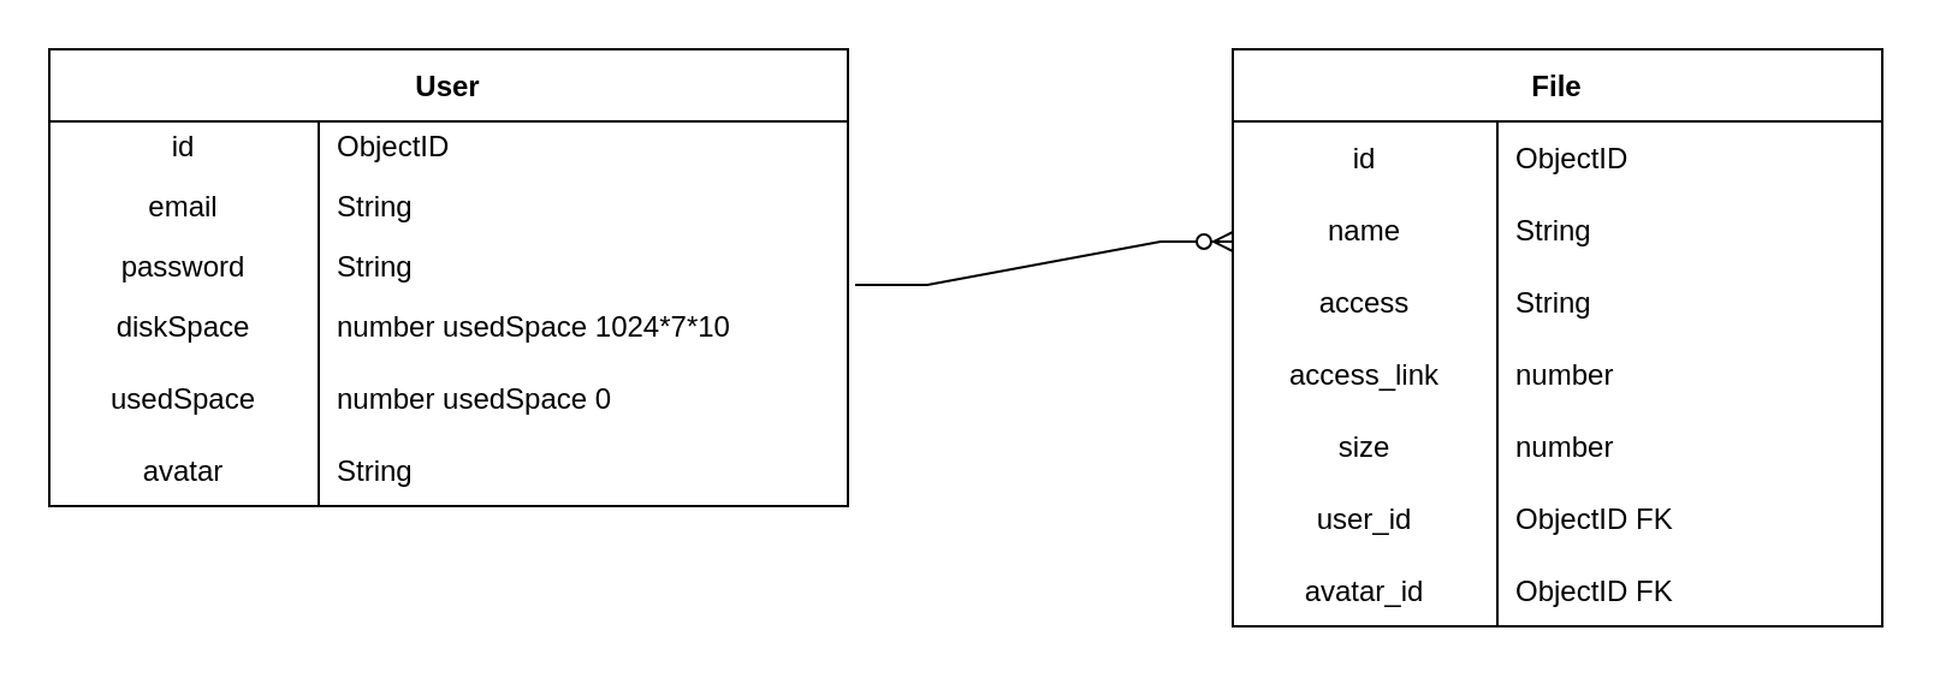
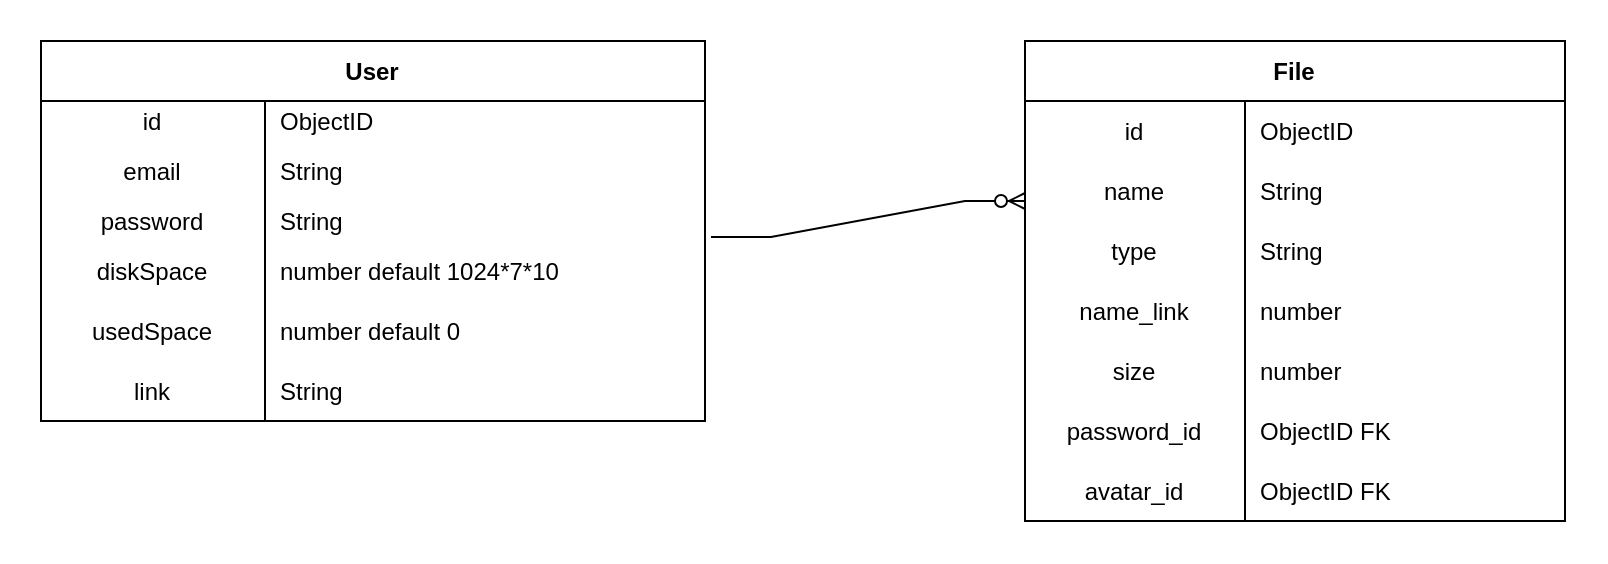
  <mxCell id="0" />
  <mxCell id="1" parent="0" />
  <mxCell id="2" value="File" style="shape=table;startSize=30;container=1;collapsible=1;childLayout=tableLayout;fixedRows=1;rowLines=0;fontStyle=1;align=center;resizeLast=1;" vertex="1" parent="1"><mxGeometry x="512" y="20" width="270" height="240" as="geometry" /></mxCell>
  <mxCell id="3" value="" style="shape=tableRow;horizontal=0;startSize=0;swimlaneHead=0;swimlaneBody=0;fillColor=none;collapsible=0;dropTarget=0;points=[[0,0.5],[1,0.5]];portConstraint=eastwest;top=0;left=0;right=0;bottom=0;" vertex="1" parent="2"><mxGeometry y="30" width="270" height="30" as="geometry" /></mxCell>
  <mxCell id="4" value="id" style="shape=partialRectangle;connectable=0;fillColor=none;top=0;left=0;bottom=0;right=0;editable=1;overflow=hidden;" vertex="1" parent="3"><mxGeometry width="110" height="30" as="geometry"><mxRectangle width="110" height="30" as="alternateBounds" /></mxGeometry></mxCell>
  <mxCell id="5" value="ObjectID" style="shape=partialRectangle;connectable=0;fillColor=none;top=0;left=0;bottom=0;right=0;align=left;spacingLeft=6;overflow=hidden;" vertex="1" parent="3"><mxGeometry x="110" width="160" height="30" as="geometry"><mxRectangle width="160" height="30" as="alternateBounds" /></mxGeometry></mxCell>
  <mxCell id="6" value="" style="shape=tableRow;horizontal=0;startSize=0;swimlaneHead=0;swimlaneBody=0;fillColor=none;collapsible=0;dropTarget=0;points=[[0,0.5],[1,0.5]];portConstraint=eastwest;top=0;left=0;right=0;bottom=0;" vertex="1" parent="2"><mxGeometry y="60" width="270" height="30" as="geometry" /></mxCell>
  <mxCell id="7" value="name" style="shape=partialRectangle;connectable=0;fillColor=none;top=0;left=0;bottom=0;right=0;editable=1;overflow=hidden;" vertex="1" parent="6"><mxGeometry width="110" height="30" as="geometry"><mxRectangle width="110" height="30" as="alternateBounds" /></mxGeometry></mxCell>
  <mxCell id="8" value="String" style="shape=partialRectangle;connectable=0;fillColor=none;top=0;left=0;bottom=0;right=0;align=left;spacingLeft=6;overflow=hidden;" vertex="1" parent="6"><mxGeometry x="110" width="160" height="30" as="geometry"><mxRectangle width="160" height="30" as="alternateBounds" /></mxGeometry></mxCell>
  <mxCell id="9" value="" style="shape=tableRow;horizontal=0;startSize=0;swimlaneHead=0;swimlaneBody=0;fillColor=none;collapsible=0;dropTarget=0;points=[[0,0.5],[1,0.5]];portConstraint=eastwest;top=0;left=0;right=0;bottom=0;" vertex="1" parent="2"><mxGeometry y="90" width="270" height="30" as="geometry" /></mxCell>
- <mxCell id="10" value="access" style="shape=partialRectangle;connectable=0;fillColor=none;top=0;left=0;bottom=0;right=0;editable=1;overflow=hidden;" vertex="1" parent="9"><mxGeometry width="110" height="30" as="geometry"><mxRectangle width="110" height="30" as="alternateBounds" /></mxGeometry></mxCell>
+ <mxCell id="10" value="type" style="shape=partialRectangle;connectable=0;fillColor=none;top=0;left=0;bottom=0;right=0;editable=1;overflow=hidden;" vertex="1" parent="9"><mxGeometry width="110" height="30" as="geometry"><mxRectangle width="110" height="30" as="alternateBounds" /></mxGeometry></mxCell>
  <mxCell id="11" value="String" style="shape=partialRectangle;connectable=0;fillColor=none;top=0;left=0;bottom=0;right=0;align=left;spacingLeft=6;overflow=hidden;" vertex="1" parent="9"><mxGeometry x="110" width="160" height="30" as="geometry"><mxRectangle width="160" height="30" as="alternateBounds" /></mxGeometry></mxCell>
  <mxCell id="12" value="" style="shape=tableRow;horizontal=0;startSize=0;swimlaneHead=0;swimlaneBody=0;fillColor=none;collapsible=0;dropTarget=0;points=[[0,0.5],[1,0.5]];portConstraint=eastwest;top=0;left=0;right=0;bottom=0;" vertex="1" parent="2"><mxGeometry y="120" width="270" height="30" as="geometry" /></mxCell>
- <mxCell id="13" value="access_link" style="shape=partialRectangle;connectable=0;fillColor=none;top=0;left=0;bottom=0;right=0;editable=1;overflow=hidden;" vertex="1" parent="12"><mxGeometry width="110" height="30" as="geometry"><mxRectangle width="110" height="30" as="alternateBounds" /></mxGeometry></mxCell>
+ <mxCell id="13" value="name_link" style="shape=partialRectangle;connectable=0;fillColor=none;top=0;left=0;bottom=0;right=0;editable=1;overflow=hidden;" vertex="1" parent="12"><mxGeometry width="110" height="30" as="geometry"><mxRectangle width="110" height="30" as="alternateBounds" /></mxGeometry></mxCell>
  <mxCell id="14" value="number" style="shape=partialRectangle;connectable=0;fillColor=none;top=0;left=0;bottom=0;right=0;align=left;spacingLeft=6;overflow=hidden;" vertex="1" parent="12"><mxGeometry x="110" width="160" height="30" as="geometry"><mxRectangle width="160" height="30" as="alternateBounds" /></mxGeometry></mxCell>
  <mxCell id="15" value="" style="shape=tableRow;horizontal=0;startSize=0;swimlaneHead=0;swimlaneBody=0;fillColor=none;collapsible=0;dropTarget=0;points=[[0,0.5],[1,0.5]];portConstraint=eastwest;top=0;left=0;right=0;bottom=0;" vertex="1" parent="2"><mxGeometry y="150" width="270" height="30" as="geometry" /></mxCell>
  <mxCell id="16" value="size" style="shape=partialRectangle;connectable=0;fillColor=none;top=0;left=0;bottom=0;right=0;editable=1;overflow=hidden;" vertex="1" parent="15"><mxGeometry width="110" height="30" as="geometry"><mxRectangle width="110" height="30" as="alternateBounds" /></mxGeometry></mxCell>
  <mxCell id="17" value="number" style="shape=partialRectangle;connectable=0;fillColor=none;top=0;left=0;bottom=0;right=0;align=left;spacingLeft=6;overflow=hidden;" vertex="1" parent="15"><mxGeometry x="110" width="160" height="30" as="geometry"><mxRectangle width="160" height="30" as="alternateBounds" /></mxGeometry></mxCell>
  <mxCell id="18" value="" style="shape=tableRow;horizontal=0;startSize=0;swimlaneHead=0;swimlaneBody=0;fillColor=none;collapsible=0;dropTarget=0;points=[[0,0.5],[1,0.5]];portConstraint=eastwest;top=0;left=0;right=0;bottom=0;" vertex="1" parent="2"><mxGeometry y="180" width="270" height="30" as="geometry" /></mxCell>
- <mxCell id="19" value="user_id" style="shape=partialRectangle;connectable=0;fillColor=none;top=0;left=0;bottom=0;right=0;editable=1;overflow=hidden;" vertex="1" parent="18"><mxGeometry width="110" height="30" as="geometry"><mxRectangle width="110" height="30" as="alternateBounds" /></mxGeometry></mxCell>
+ <mxCell id="19" value="password_id" style="shape=partialRectangle;connectable=0;fillColor=none;top=0;left=0;bottom=0;right=0;editable=1;overflow=hidden;" vertex="1" parent="18"><mxGeometry width="110" height="30" as="geometry"><mxRectangle width="110" height="30" as="alternateBounds" /></mxGeometry></mxCell>
  <mxCell id="20" value="ObjectID FK" style="shape=partialRectangle;connectable=0;fillColor=none;top=0;left=0;bottom=0;right=0;align=left;spacingLeft=6;overflow=hidden;" vertex="1" parent="18"><mxGeometry x="110" width="160" height="30" as="geometry"><mxRectangle width="160" height="30" as="alternateBounds" /></mxGeometry></mxCell>
  <mxCell id="21" value="" style="shape=tableRow;horizontal=0;startSize=0;swimlaneHead=0;swimlaneBody=0;fillColor=none;collapsible=0;dropTarget=0;points=[[0,0.5],[1,0.5]];portConstraint=eastwest;top=0;left=0;right=0;bottom=0;" vertex="1" parent="2"><mxGeometry y="210" width="270" height="30" as="geometry" /></mxCell>
  <mxCell id="22" value="avatar_id" style="shape=partialRectangle;connectable=0;fillColor=none;top=0;left=0;bottom=0;right=0;editable=1;overflow=hidden;" vertex="1" parent="21"><mxGeometry width="110" height="30" as="geometry"><mxRectangle width="110" height="30" as="alternateBounds" /></mxGeometry></mxCell>
  <mxCell id="23" value="ObjectID FK" style="shape=partialRectangle;connectable=0;fillColor=none;top=0;left=0;bottom=0;right=0;align=left;spacingLeft=6;overflow=hidden;" vertex="1" parent="21"><mxGeometry x="110" width="160" height="30" as="geometry"><mxRectangle width="160" height="30" as="alternateBounds" /></mxGeometry></mxCell>
  <mxCell id="24" value="User" style="shape=table;startSize=30;container=1;collapsible=1;childLayout=tableLayout;fixedRows=1;rowLines=0;fontStyle=1;align=center;resizeLast=1;" vertex="1" parent="1"><mxGeometry x="20" y="20" width="332" height="190" as="geometry" /></mxCell>
  <mxCell id="25" value="" style="shape=tableRow;horizontal=0;startSize=0;swimlaneHead=0;swimlaneBody=0;fillColor=none;collapsible=0;dropTarget=0;points=[[0,0.5],[1,0.5]];portConstraint=eastwest;top=0;left=0;right=0;bottom=0;" vertex="1" parent="24"><mxGeometry y="30" width="332" height="20" as="geometry" /></mxCell>
  <mxCell id="26" value="id" style="shape=partialRectangle;connectable=0;fillColor=none;top=0;left=0;bottom=0;right=0;editable=1;overflow=hidden;" vertex="1" parent="25"><mxGeometry width="112" height="20" as="geometry"><mxRectangle width="112" height="20" as="alternateBounds" /></mxGeometry></mxCell>
  <mxCell id="27" value="ObjectID" style="shape=partialRectangle;connectable=0;fillColor=none;top=0;left=0;bottom=0;right=0;align=left;spacingLeft=6;overflow=hidden;" vertex="1" parent="25"><mxGeometry x="112" width="220" height="20" as="geometry"><mxRectangle width="220" height="20" as="alternateBounds" /></mxGeometry></mxCell>
  <mxCell id="28" value="" style="shape=tableRow;horizontal=0;startSize=0;swimlaneHead=0;swimlaneBody=0;fillColor=none;collapsible=0;dropTarget=0;points=[[0,0.5],[1,0.5]];portConstraint=eastwest;top=0;left=0;right=0;bottom=0;" vertex="1" parent="24"><mxGeometry y="50" width="332" height="30" as="geometry" /></mxCell>
  <mxCell id="29" value="email" style="shape=partialRectangle;connectable=0;fillColor=none;top=0;left=0;bottom=0;right=0;editable=1;overflow=hidden;" vertex="1" parent="28"><mxGeometry width="112" height="30" as="geometry"><mxRectangle width="112" height="30" as="alternateBounds" /></mxGeometry></mxCell>
  <mxCell id="30" value="String" style="shape=partialRectangle;connectable=0;fillColor=none;top=0;left=0;bottom=0;right=0;align=left;spacingLeft=6;overflow=hidden;" vertex="1" parent="28"><mxGeometry x="112" width="220" height="30" as="geometry"><mxRectangle width="220" height="30" as="alternateBounds" /></mxGeometry></mxCell>
  <mxCell id="31" value="" style="shape=tableRow;horizontal=0;startSize=0;swimlaneHead=0;swimlaneBody=0;fillColor=none;collapsible=0;dropTarget=0;points=[[0,0.5],[1,0.5]];portConstraint=eastwest;top=0;left=0;right=0;bottom=0;" vertex="1" parent="24"><mxGeometry y="80" width="332" height="20" as="geometry" /></mxCell>
  <mxCell id="32" value="password" style="shape=partialRectangle;connectable=0;fillColor=none;top=0;left=0;bottom=0;right=0;editable=1;overflow=hidden;" vertex="1" parent="31"><mxGeometry width="112" height="20" as="geometry"><mxRectangle width="112" height="20" as="alternateBounds" /></mxGeometry></mxCell>
  <mxCell id="33" value="String" style="shape=partialRectangle;connectable=0;fillColor=none;top=0;left=0;bottom=0;right=0;align=left;spacingLeft=6;overflow=hidden;" vertex="1" parent="31"><mxGeometry x="112" width="220" height="20" as="geometry"><mxRectangle width="220" height="20" as="alternateBounds" /></mxGeometry></mxCell>
  <mxCell id="34" value="" style="shape=tableRow;horizontal=0;startSize=0;swimlaneHead=0;swimlaneBody=0;fillColor=none;collapsible=0;dropTarget=0;points=[[0,0.5],[1,0.5]];portConstraint=eastwest;top=0;left=0;right=0;bottom=0;" vertex="1" parent="24"><mxGeometry y="100" width="332" height="30" as="geometry" /></mxCell>
  <mxCell id="35" value="diskSpace" style="shape=partialRectangle;connectable=0;fillColor=none;top=0;left=0;bottom=0;right=0;editable=1;overflow=hidden;" vertex="1" parent="34"><mxGeometry width="112" height="30" as="geometry"><mxRectangle width="112" height="30" as="alternateBounds" /></mxGeometry></mxCell>
- <mxCell id="36" value="number usedSpace 1024*7*10" style="shape=partialRectangle;connectable=0;fillColor=none;top=0;left=0;bottom=0;right=0;align=left;spacingLeft=6;overflow=hidden;" vertex="1" parent="34"><mxGeometry x="112" width="220" height="30" as="geometry"><mxRectangle width="220" height="30" as="alternateBounds" /></mxGeometry></mxCell>
+ <mxCell id="36" value="number default 1024*7*10" style="shape=partialRectangle;connectable=0;fillColor=none;top=0;left=0;bottom=0;right=0;align=left;spacingLeft=6;overflow=hidden;" vertex="1" parent="34"><mxGeometry x="112" width="220" height="30" as="geometry"><mxRectangle width="220" height="30" as="alternateBounds" /></mxGeometry></mxCell>
  <mxCell id="37" value="" style="shape=tableRow;horizontal=0;startSize=0;swimlaneHead=0;swimlaneBody=0;fillColor=none;collapsible=0;dropTarget=0;points=[[0,0.5],[1,0.5]];portConstraint=eastwest;top=0;left=0;right=0;bottom=0;" vertex="1" parent="24"><mxGeometry y="130" width="332" height="30" as="geometry" /></mxCell>
  <mxCell id="38" value="usedSpace" style="shape=partialRectangle;connectable=0;fillColor=none;top=0;left=0;bottom=0;right=0;editable=1;overflow=hidden;" vertex="1" parent="37"><mxGeometry width="112" height="30" as="geometry"><mxRectangle width="112" height="30" as="alternateBounds" /></mxGeometry></mxCell>
- <mxCell id="39" value="number usedSpace 0" style="shape=partialRectangle;connectable=0;fillColor=none;top=0;left=0;bottom=0;right=0;align=left;spacingLeft=6;overflow=hidden;" vertex="1" parent="37"><mxGeometry x="112" width="220" height="30" as="geometry"><mxRectangle width="220" height="30" as="alternateBounds" /></mxGeometry></mxCell>
+ <mxCell id="39" value="number default 0" style="shape=partialRectangle;connectable=0;fillColor=none;top=0;left=0;bottom=0;right=0;align=left;spacingLeft=6;overflow=hidden;" vertex="1" parent="37"><mxGeometry x="112" width="220" height="30" as="geometry"><mxRectangle width="220" height="30" as="alternateBounds" /></mxGeometry></mxCell>
  <mxCell id="40" value="" style="shape=tableRow;horizontal=0;startSize=0;swimlaneHead=0;swimlaneBody=0;fillColor=none;collapsible=0;dropTarget=0;points=[[0,0.5],[1,0.5]];portConstraint=eastwest;top=0;left=0;right=0;bottom=0;" vertex="1" parent="24"><mxGeometry y="160" width="332" height="30" as="geometry" /></mxCell>
- <mxCell id="41" value="avatar" style="shape=partialRectangle;connectable=0;fillColor=none;top=0;left=0;bottom=0;right=0;editable=1;overflow=hidden;" vertex="1" parent="40"><mxGeometry width="112" height="30" as="geometry"><mxRectangle width="112" height="30" as="alternateBounds" /></mxGeometry></mxCell>
+ <mxCell id="41" value="link" style="shape=partialRectangle;connectable=0;fillColor=none;top=0;left=0;bottom=0;right=0;editable=1;overflow=hidden;" vertex="1" parent="40"><mxGeometry width="112" height="30" as="geometry"><mxRectangle width="112" height="30" as="alternateBounds" /></mxGeometry></mxCell>
  <mxCell id="42" value="String" style="shape=partialRectangle;connectable=0;fillColor=none;top=0;left=0;bottom=0;right=0;align=left;spacingLeft=6;overflow=hidden;" vertex="1" parent="40"><mxGeometry x="112" width="220" height="30" as="geometry"><mxRectangle width="220" height="30" as="alternateBounds" /></mxGeometry></mxCell>
  <mxCell id="43" value="" style="edgeStyle=entityRelationEdgeStyle;fontSize=12;html=1;endArrow=ERzeroToMany;endFill=1;rounded=0;exitX=1.009;exitY=-0.067;exitDx=0;exitDy=0;exitPerimeter=0;" edge="1" parent="1" source="34"><mxGeometry width="100" height="100" relative="1" as="geometry"><mxPoint x="422" y="200" as="sourcePoint" /><mxPoint x="512" y="100" as="targetPoint" /></mxGeometry></mxCell>
